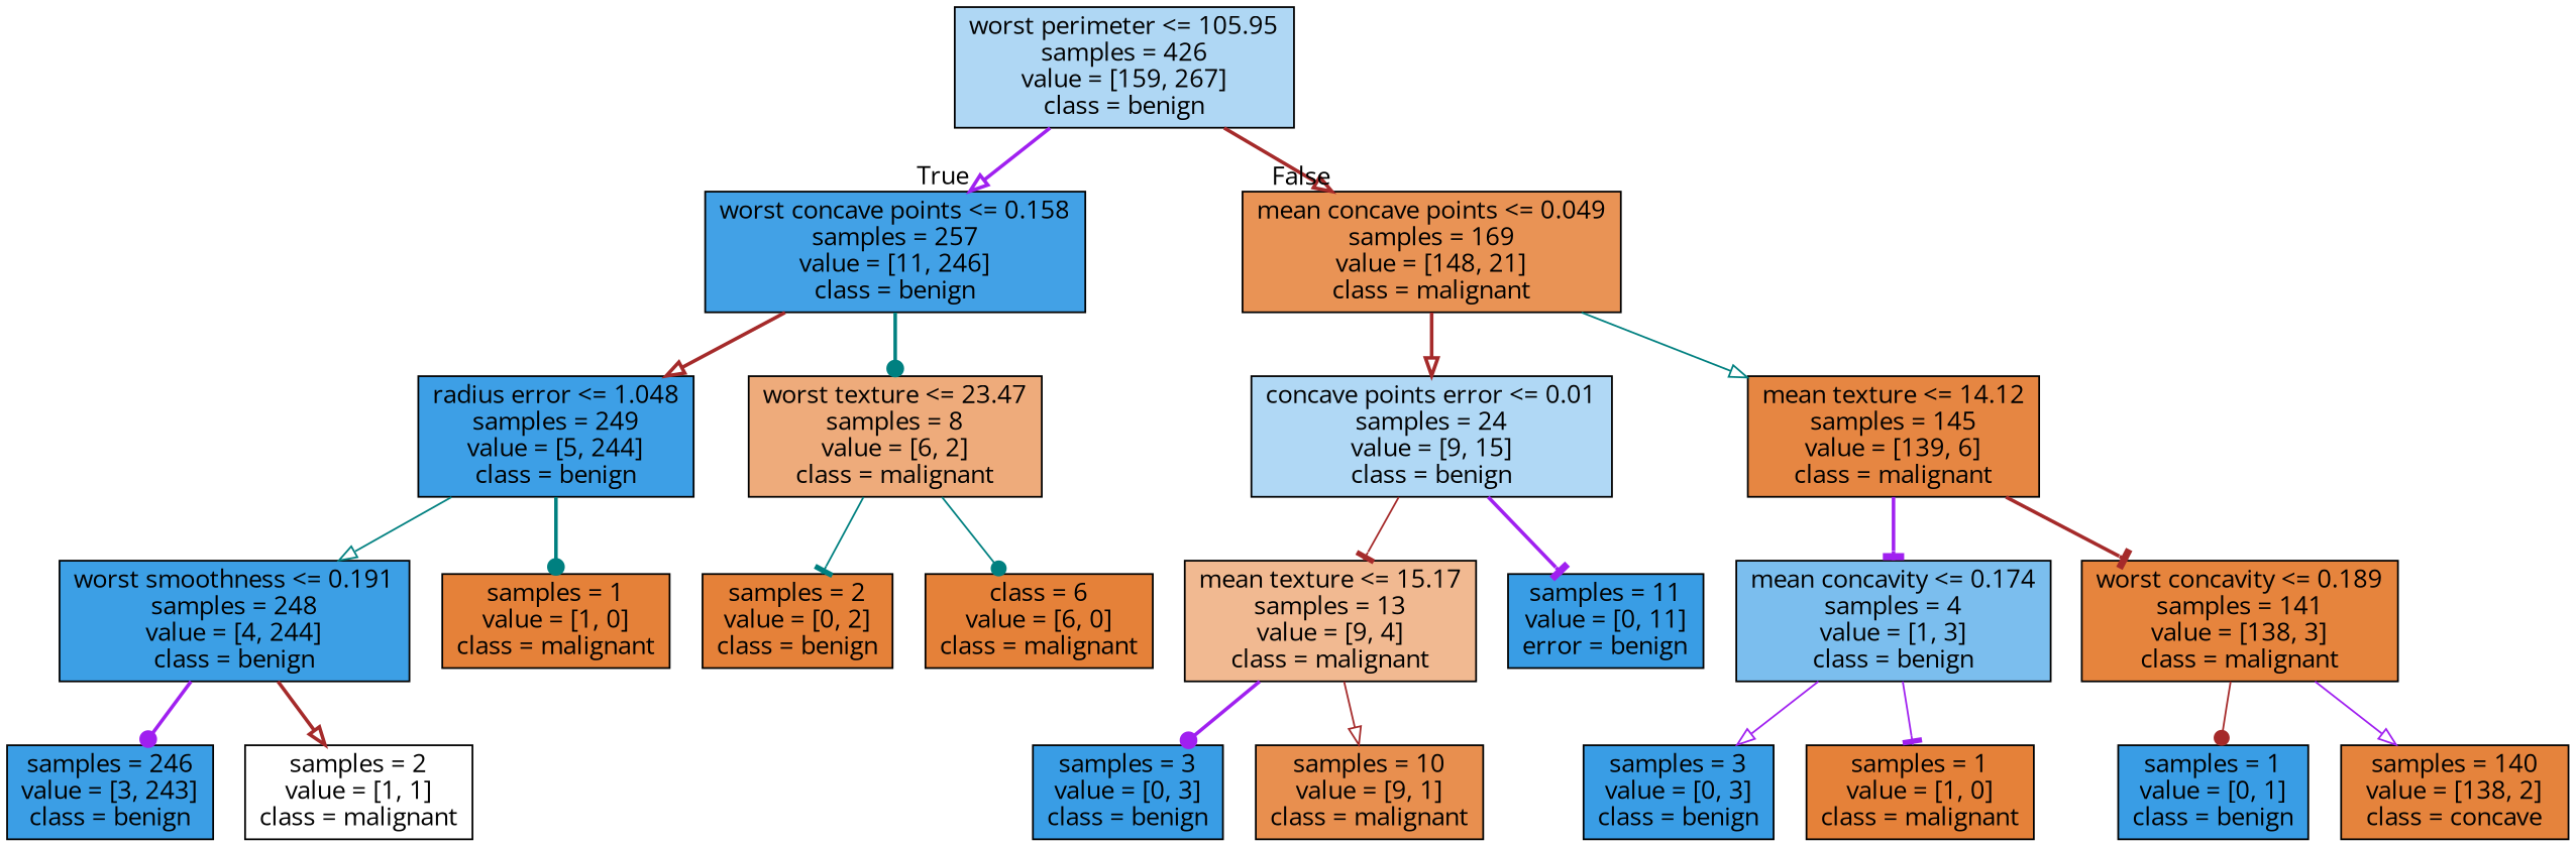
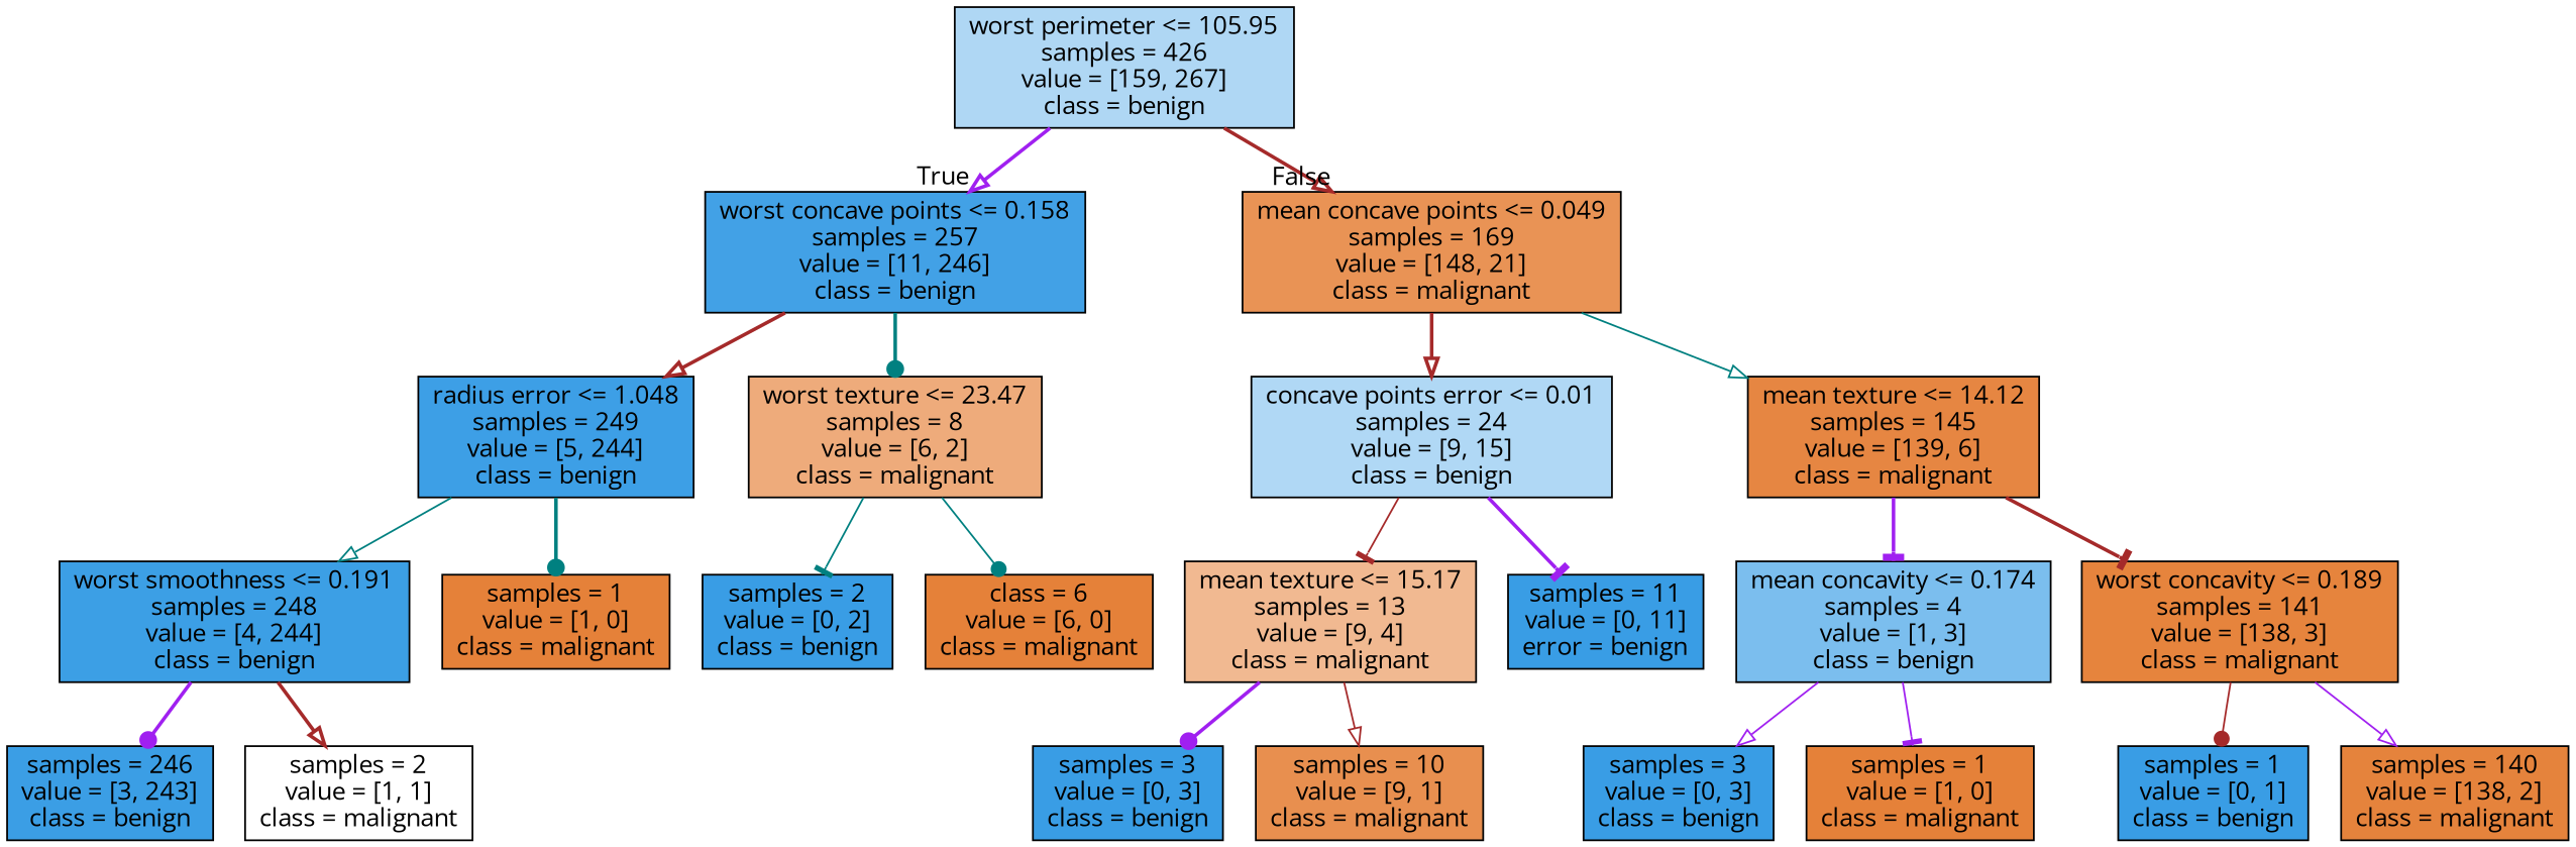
  digraph {
    fontname="Open Sans"
    node [color=black fillcolor="#399de5" fontname="Open Sans" shape=box style=filled]
    edge [arrowhead=onormal color=purple fontname="Open Sans" style=bold]
    n1 [fillcolor="#afd7f4" label="worst perimeter <= 105.95\nsamples = 426\nvalue = [159, 267]\nclass = benign"]
    n2 [fillcolor="#42a1e6" label="worst concave points <= 0.158\nsamples = 257\nvalue = [11, 246]\nclass = benign"]
    n3 [fillcolor="#e99355" label="mean concave points <= 0.049\nsamples = 169\nvalue = [148, 21]\nclass = malignant"]
    n4 [fillcolor="#3d9fe6" label="radius error <= 1.048\nsamples = 249\nvalue = [5, 244]\nclass = benign"]
    n5 [fillcolor="#eeab7b" label="worst texture <= 23.47\nsamples = 8\nvalue = [6, 2]\nclass = malignant"]
    n6 [fillcolor="#b0d8f5" label="concave points error <= 0.01\nsamples = 24\nvalue = [9, 15]\nclass = benign"]
    n7 [fillcolor="#e68642" label="mean texture <= 14.12\nsamples = 145\nvalue = [139, 6]\nclass = malignant"]
    n8 [fillcolor="#3c9fe5" label="worst smoothness <= 0.191\nsamples = 248\nvalue = [4, 244]\nclass = benign"]
    n9 [fillcolor="#e58139" label="samples = 1\nvalue = [1, 0]\nclass = malignant"]
-   n10 [fillcolor="#e58139" label="samples = 2\nvalue = [0, 2]\nclass = benign"]
+   n10 [label="samples = 2\nvalue = [0, 2]\nclass = benign"]
    n11 [fillcolor="#e58139" label="class = 6\nvalue = [6, 0]\nclass = malignant"]
    n12 [fillcolor="#3b9ee5" label="samples = 246\nvalue = [3, 243]\nclass = benign"]
    n13 [fillcolor="#ffffff" label="samples = 2\nvalue = [1, 1]\nclass = malignant"]
    n14 [fillcolor="#f1b991" label="mean texture <= 15.17\nsamples = 13\nvalue = [9, 4]\nclass = malignant"]
    n15 [label="samples = 11\nvalue = [0, 11]\nerror = benign"]
    n16 [fillcolor="#7bbeee" label="mean concavity <= 0.174\nsamples = 4\nvalue = [1, 3]\nclass = benign"]
    n17 [fillcolor="#e6843d" label="worst concavity <= 0.189\nsamples = 141\nvalue = [138, 3]\nclass = malignant"]
    n18 [label="samples = 3\nvalue = [0, 3]\nclass = benign"]
    n19 [fillcolor="#e88f4f" label="samples = 10\nvalue = [9, 1]\nclass = malignant"]
    n20 [label="samples = 3\nvalue = [0, 3]\nclass = benign"]
    n21 [fillcolor="#e58139" label="samples = 1\nvalue = [1, 0]\nclass = malignant"]
    n22 [label="samples = 1\nvalue = [0, 1]\nclass = benign"]
-   n23 [fillcolor="#e5833c" label="samples = 140\nvalue = [138, 2]\nclass = concave"]
+   n23 [fillcolor="#e5833c" label="samples = 140\nvalue = [138, 2]\nclass = malignant"]
    n1 -> n2 [headlabel=True labelangle=45 labeldistance=2.5]
    n1 -> n3 [color=brown headlabel=False labelangle=-45 labeldistance=2.5]
    n2 -> n4 [color=brown]
    n2 -> n5 [arrowhead=dot color=teal]
    n3 -> n6 [color=brown]
    n3 -> n7 [color=teal style=solid]
    n4 -> n8 [color=teal style=solid]
    n4 -> n9 [arrowhead=dot color=teal]
    n5 -> n10 [arrowhead=tee color=teal style=solid]
    n5 -> n11 [arrowhead=dot color=teal style=solid]
    n6 -> n14 [arrowhead=tee color=brown style=solid]
    n6 -> n15 [arrowhead=tee]
    n7 -> n16 [arrowhead=tee]
    n7 -> n17 [arrowhead=tee color=brown]
    n8 -> n12 [arrowhead=dot]
    n8 -> n13 [color=brown]
    n14 -> n18 [arrowhead=dot]
    n14 -> n19 [color=brown style=solid]
    n16 -> n20 [style=solid]
    n16 -> n21 [arrowhead=tee style=solid]
    n17 -> n22 [arrowhead=dot color=brown style=solid]
    n17 -> n23 [style=solid]
  }
